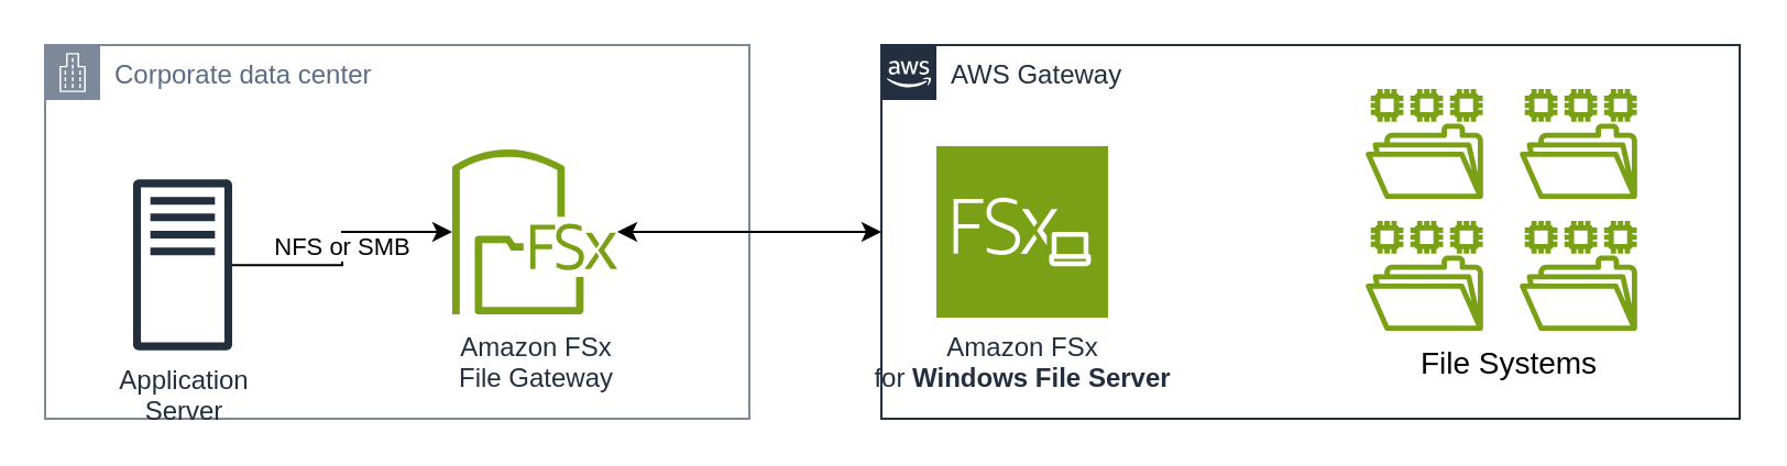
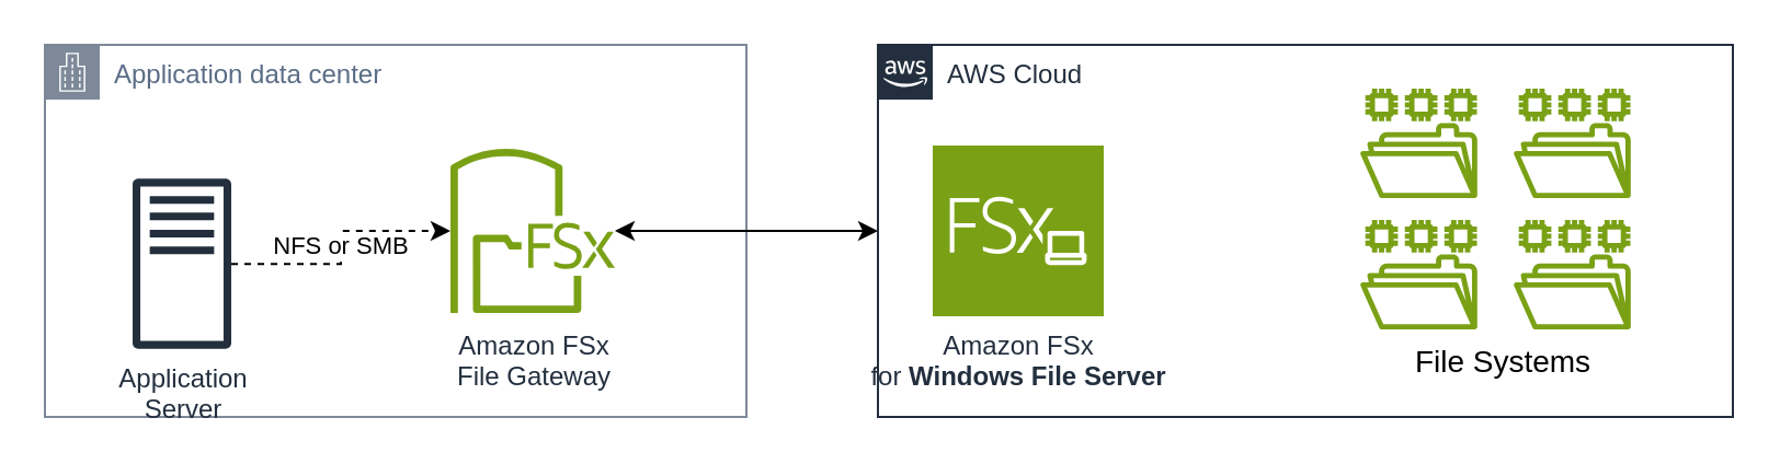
  <mxCell id="0" />
  <mxCell id="1" parent="0" />
- <mxCell id="2" value="Corporate data center" style="points=[[0,0],[0.25,0],[0.5,0],[0.75,0],[1,0],[1,0.25],[1,0.5],[1,0.75],[1,1],[0.75,1],[0.5,1],[0.25,1],[0,1],[0,0.75],[0,0.5],[0,0.25]];outlineConnect=0;gradientColor=none;html=1;whiteSpace=wrap;fontSize=12;fontStyle=0;container=1;pointerEvents=0;collapsible=0;recursiveResize=0;shape=mxgraph.aws4.group;grIcon=mxgraph.aws4.group_corporate_data_center;strokeColor=#7D8998;fillColor=none;verticalAlign=top;align=left;spacingLeft=30;fontColor=#5A6C86;dashed=0;" vertex="1" parent="1"><mxGeometry x="20" y="20" width="320" height="170" as="geometry" /></mxCell>
+ <mxCell id="2" value="Application data center" style="points=[[0,0],[0.25,0],[0.5,0],[0.75,0],[1,0],[1,0.25],[1,0.5],[1,0.75],[1,1],[0.75,1],[0.5,1],[0.25,1],[0,1],[0,0.75],[0,0.5],[0,0.25]];outlineConnect=0;gradientColor=none;html=1;whiteSpace=wrap;fontSize=12;fontStyle=0;container=1;pointerEvents=0;collapsible=0;recursiveResize=0;shape=mxgraph.aws4.group;grIcon=mxgraph.aws4.group_corporate_data_center;strokeColor=#7D8998;fillColor=none;verticalAlign=top;align=left;spacingLeft=30;fontColor=#5A6C86;dashed=0;" vertex="1" parent="1"><mxGeometry x="20" y="20" width="320" height="170" as="geometry" /></mxCell>
  <mxCell id="3" value="Amazon FSx&lt;div&gt;File Gateway&lt;/div&gt;" style="sketch=0;outlineConnect=0;fontColor=#232F3E;gradientColor=none;fillColor=#7AA116;strokeColor=none;dashed=0;verticalLabelPosition=bottom;verticalAlign=top;align=center;html=1;fontSize=12;fontStyle=0;aspect=fixed;pointerEvents=1;shape=mxgraph.aws4.fsx_file_gateway;" vertex="1" parent="2"><mxGeometry x="185" y="46" width="75" height="78" as="geometry" /></mxCell>
- <mxCell id="4" value="&amp;nbsp;NFS or SMB&amp;nbsp;" style="edgeStyle=orthogonalEdgeStyle;rounded=0;orthogonalLoop=1;jettySize=auto;html=1;" edge="1" parent="1" source="5" target="3"><mxGeometry relative="1" as="geometry"><mxPoint x="241.768" y="105" as="targetPoint" /></mxGeometry></mxCell>
+ <mxCell id="4" value="&amp;nbsp;NFS or SMB&amp;nbsp;" style="edgeStyle=orthogonalEdgeStyle;rounded=0;orthogonalLoop=1;jettySize=auto;html=1;dashed=1;" edge="1" parent="1" source="5" target="3"><mxGeometry relative="1" as="geometry"><mxPoint x="241.768" y="105" as="targetPoint" /></mxGeometry></mxCell>
  <mxCell id="5" value="Application&lt;div&gt;Server&lt;/div&gt;" style="sketch=0;outlineConnect=0;fontColor=#232F3E;gradientColor=none;fillColor=#232F3D;strokeColor=none;dashed=0;verticalLabelPosition=bottom;verticalAlign=top;align=center;html=1;fontSize=12;fontStyle=0;aspect=fixed;pointerEvents=1;shape=mxgraph.aws4.traditional_server;" vertex="1" parent="1"><mxGeometry x="60" y="81" width="45" height="78" as="geometry" /></mxCell>
- <mxCell id="6" value="AWS Gateway" style="points=[[0,0],[0.25,0],[0.5,0],[0.75,0],[1,0],[1,0.25],[1,0.5],[1,0.75],[1,1],[0.75,1],[0.5,1],[0.25,1],[0,1],[0,0.75],[0,0.5],[0,0.25]];outlineConnect=0;gradientColor=none;html=1;whiteSpace=wrap;fontSize=12;fontStyle=0;container=1;pointerEvents=0;collapsible=0;recursiveResize=0;shape=mxgraph.aws4.group;grIcon=mxgraph.aws4.group_aws_cloud_alt;strokeColor=#232F3E;fillColor=none;verticalAlign=top;align=left;spacingLeft=30;fontColor=#232F3E;dashed=0;" vertex="1" parent="1"><mxGeometry x="400" y="20" width="390" height="170" as="geometry" /></mxCell>
+ <mxCell id="6" value="AWS Cloud" style="points=[[0,0],[0.25,0],[0.5,0],[0.75,0],[1,0],[1,0.25],[1,0.5],[1,0.75],[1,1],[0.75,1],[0.5,1],[0.25,1],[0,1],[0,0.75],[0,0.5],[0,0.25]];outlineConnect=0;gradientColor=none;html=1;whiteSpace=wrap;fontSize=12;fontStyle=0;container=1;pointerEvents=0;collapsible=0;recursiveResize=0;shape=mxgraph.aws4.group;grIcon=mxgraph.aws4.group_aws_cloud_alt;strokeColor=#232F3E;fillColor=none;verticalAlign=top;align=left;spacingLeft=30;fontColor=#232F3E;dashed=0;" vertex="1" parent="1"><mxGeometry x="400" y="20" width="390" height="170" as="geometry" /></mxCell>
  <mxCell id="7" value="Amazon FSx&lt;div&gt;for &lt;b&gt;Windows File Server&lt;/b&gt;&lt;/div&gt;" style="sketch=0;points=[[0,0,0],[0.25,0,0],[0.5,0,0],[0.75,0,0],[1,0,0],[0,1,0],[0.25,1,0],[0.5,1,0],[0.75,1,0],[1,1,0],[0,0.25,0],[0,0.5,0],[0,0.75,0],[1,0.25,0],[1,0.5,0],[1,0.75,0]];outlineConnect=0;fontColor=#232F3E;fillColor=#7AA116;strokeColor=#ffffff;dashed=0;verticalLabelPosition=bottom;verticalAlign=top;align=center;html=1;fontSize=12;fontStyle=0;aspect=fixed;shape=mxgraph.aws4.resourceIcon;resIcon=mxgraph.aws4.fsx_for_windows_file_server;" vertex="1" parent="6"><mxGeometry x="25" y="46" width="78" height="78" as="geometry" /></mxCell>
  <mxCell id="8" value="" style="sketch=0;outlineConnect=0;fontColor=#232F3E;gradientColor=none;fillColor=#7AA116;strokeColor=none;dashed=0;verticalLabelPosition=bottom;verticalAlign=top;align=center;html=1;fontSize=12;fontStyle=0;aspect=fixed;pointerEvents=1;shape=mxgraph.aws4.file_system;" vertex="1" parent="6"><mxGeometry x="220" y="20" width="53.42" height="50" as="geometry" /></mxCell>
  <mxCell id="9" value="" style="sketch=0;outlineConnect=0;fontColor=#232F3E;gradientColor=none;fillColor=#7AA116;strokeColor=none;dashed=0;verticalLabelPosition=bottom;verticalAlign=top;align=center;html=1;fontSize=12;fontStyle=0;aspect=fixed;pointerEvents=1;shape=mxgraph.aws4.file_system;" vertex="1" parent="6"><mxGeometry x="290" y="20" width="53.42" height="50" as="geometry" /></mxCell>
  <mxCell id="10" value="" style="sketch=0;outlineConnect=0;fontColor=#232F3E;gradientColor=none;fillColor=#7AA116;strokeColor=none;dashed=0;verticalLabelPosition=bottom;verticalAlign=top;align=center;html=1;fontSize=12;fontStyle=0;aspect=fixed;pointerEvents=1;shape=mxgraph.aws4.file_system;" vertex="1" parent="6"><mxGeometry x="220" y="80" width="53.42" height="50" as="geometry" /></mxCell>
  <mxCell id="11" value="" style="sketch=0;outlineConnect=0;fontColor=#232F3E;gradientColor=none;fillColor=#7AA116;strokeColor=none;dashed=0;verticalLabelPosition=bottom;verticalAlign=top;align=center;html=1;fontSize=12;fontStyle=0;aspect=fixed;pointerEvents=1;shape=mxgraph.aws4.file_system;" vertex="1" parent="6"><mxGeometry x="290" y="80" width="53.42" height="50" as="geometry" /></mxCell>
  <mxCell id="12" value="File Systems" style="text;html=1;align=center;verticalAlign=middle;resizable=0;points=[];autosize=1;strokeColor=none;fillColor=none;fontSize=14;" vertex="1" parent="6"><mxGeometry x="235" y="130" width="100" height="30" as="geometry" /></mxCell>
  <mxCell id="13" style="edgeStyle=orthogonalEdgeStyle;rounded=0;orthogonalLoop=1;jettySize=auto;html=1;startArrow=classic;startFill=1;" edge="1" parent="1" source="3" target="6"><mxGeometry relative="1" as="geometry"><mxPoint x="316.232" y="105" as="sourcePoint" /></mxGeometry></mxCell>
